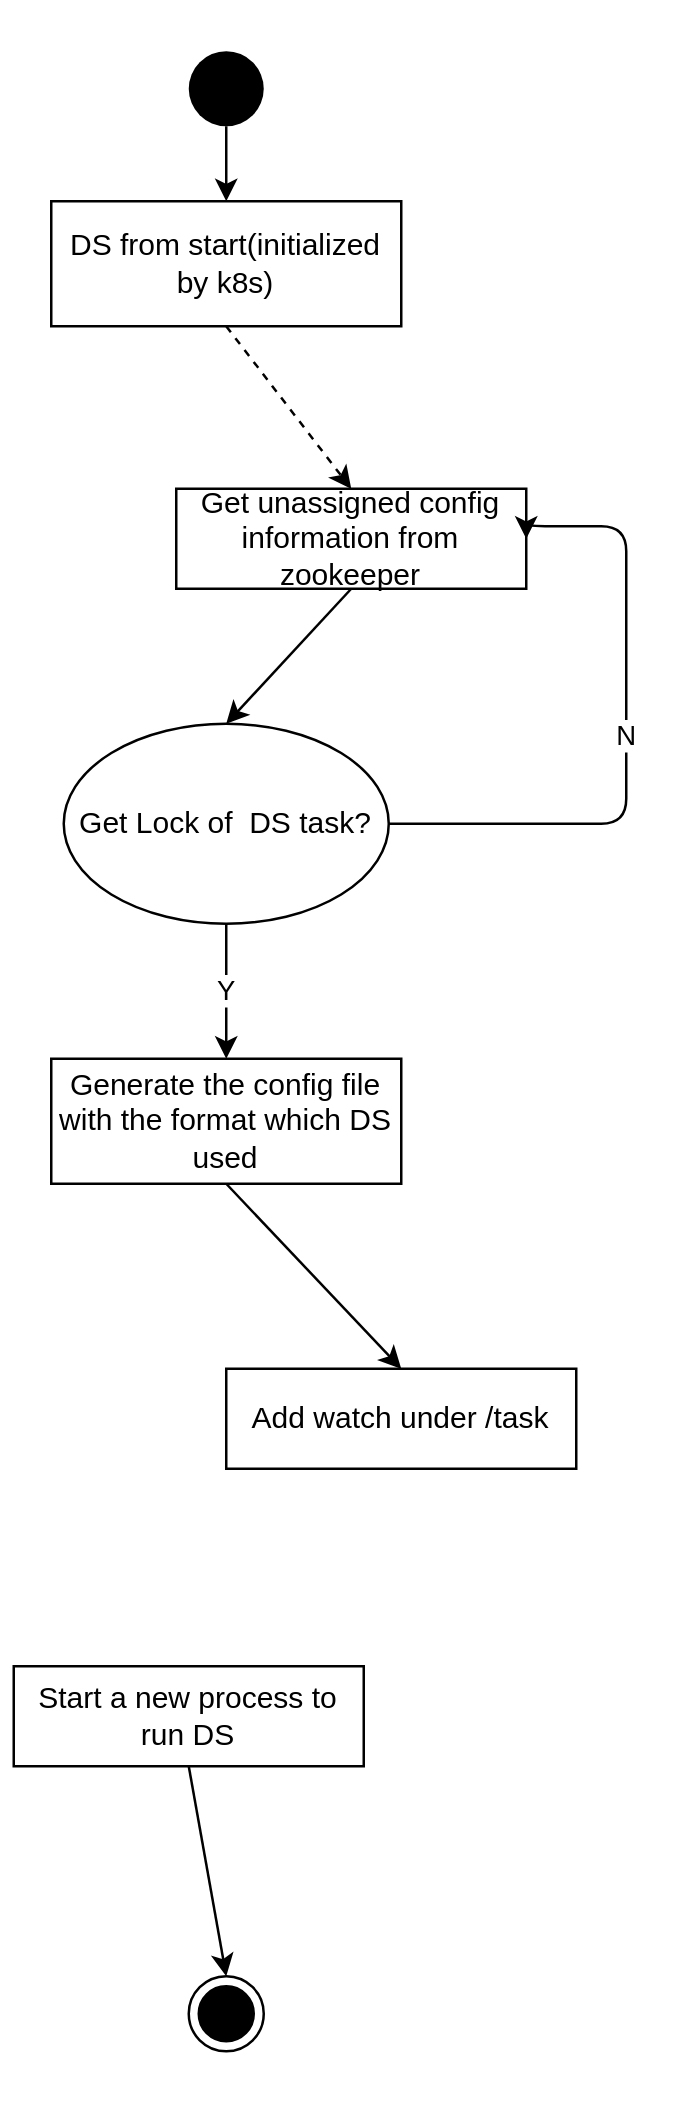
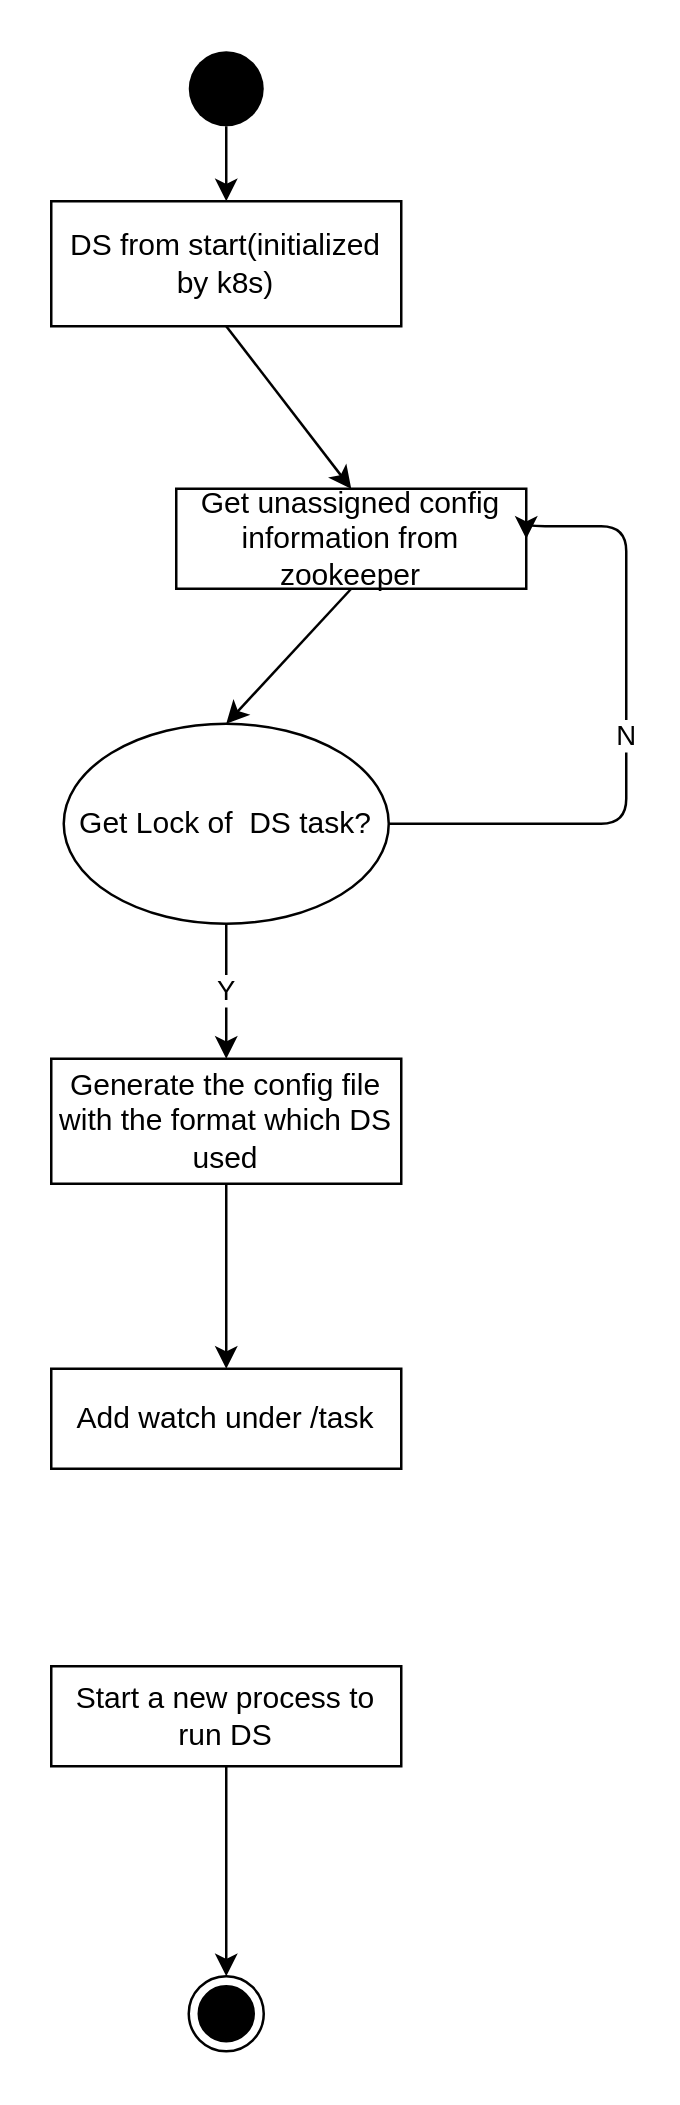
  <mxCell id="0" />
  <mxCell id="1" parent="0" />
  <mxCell id="2" value="" style="ellipse;fillColor=#000000;strokeColor=none;" vertex="1" parent="1"><mxGeometry x="75" y="20" width="30" height="30" as="geometry" /></mxCell>
  <mxCell id="3" value="DS from start(initialized by k8s)" style="text;align=center;verticalAlign=middle;dashed=0;fillColor=#ffffff;strokeColor=#000000;whiteSpace=wrap;" vertex="1" parent="1"><mxGeometry x="20" y="80" width="140" height="50" as="geometry" /></mxCell>
  <mxCell id="4" value="" style="endArrow=classic;html=1;entryX=0.5;entryY=0;entryDx=0;entryDy=0;exitX=0.5;exitY=1;exitDx=0;exitDy=0;" edge="1" parent="1" source="2" target="3"><mxGeometry width="50" height="50" relative="1" as="geometry"><mxPoint x="320" y="-40" as="sourcePoint" /><mxPoint x="370" y="-90" as="targetPoint" /></mxGeometry></mxCell>
  <mxCell id="5" value="Get unassigned config information from zookeeper" style="text;align=center;verticalAlign=middle;dashed=0;fillColor=#ffffff;strokeColor=#000000;whiteSpace=wrap;" vertex="1" parent="1"><mxGeometry x="70" y="195" width="140" height="40" as="geometry" /></mxCell>
- <mxCell id="6" value="" style="endArrow=classic;html=1;entryX=0.5;entryY=0;entryDx=0;entryDy=0;exitX=0.5;exitY=1;exitDx=0;exitDy=0;dashed=1;" edge="1" parent="1" source="3" target="5"><mxGeometry width="50" height="50" relative="1" as="geometry"><mxPoint x="320" y="-40" as="sourcePoint" /><mxPoint x="370" y="-90" as="targetPoint" /></mxGeometry></mxCell>
+ <mxCell id="6" value="" style="endArrow=classic;html=1;entryX=0.5;entryY=0;entryDx=0;entryDy=0;exitX=0.5;exitY=1;exitDx=0;exitDy=0;" edge="1" parent="1" source="3" target="5"><mxGeometry width="50" height="50" relative="1" as="geometry"><mxPoint x="320" y="-40" as="sourcePoint" /><mxPoint x="370" y="-90" as="targetPoint" /></mxGeometry></mxCell>
  <mxCell id="7" value="Generate the config file with the format which DS used" style="text;align=center;verticalAlign=middle;dashed=0;fillColor=#ffffff;strokeColor=#000000;whiteSpace=wrap;" vertex="1" parent="1"><mxGeometry x="20" y="423" width="140" height="50" as="geometry" /></mxCell>
  <mxCell id="8" value="" style="endArrow=classic;html=1;entryX=0.5;entryY=0;entryDx=0;entryDy=0;exitX=0.5;exitY=1;exitDx=0;exitDy=0;" edge="1" parent="1" source="5" target="13"><mxGeometry width="50" height="50" relative="1" as="geometry"><mxPoint x="310" y="410" as="sourcePoint" /><mxPoint x="360" y="360" as="targetPoint" /></mxGeometry></mxCell>
- <mxCell id="9" value="Start a new process to run DS" style="text;align=center;verticalAlign=middle;dashed=0;fillColor=#ffffff;strokeColor=#000000;whiteSpace=wrap;" vertex="1" parent="1"><mxGeometry x="5" y="666" width="140" height="40" as="geometry" /></mxCell>
+ <mxCell id="9" value="Start a new process to run DS" style="text;align=center;verticalAlign=middle;dashed=0;fillColor=#ffffff;strokeColor=#000000;whiteSpace=wrap;" vertex="1" parent="1"><mxGeometry x="20" y="666" width="140" height="40" as="geometry" /></mxCell>
  <mxCell id="10" value="" style="endArrow=classic;html=1;entryX=0.5;entryY=0;entryDx=0;entryDy=0;exitX=0.5;exitY=1;exitDx=0;exitDy=0;" edge="1" parent="1" source="7" target="15"><mxGeometry width="50" height="50" relative="1" as="geometry"><mxPoint x="310" y="558" as="sourcePoint" /><mxPoint x="360" y="508" as="targetPoint" /></mxGeometry></mxCell>
  <mxCell id="11" value="" style="ellipse;html=1;shape=endState;fillColor=#000000;strokeColor=#000000;" vertex="1" parent="1"><mxGeometry x="75" y="790" width="30" height="30" as="geometry" /></mxCell>
  <mxCell id="12" value="" style="endArrow=classic;html=1;entryX=0.5;entryY=0;entryDx=0;entryDy=0;exitX=0.5;exitY=1;exitDx=0;exitDy=0;" edge="1" parent="1" source="9" target="11"><mxGeometry width="50" height="50" relative="1" as="geometry"><mxPoint x="310" y="700" as="sourcePoint" /><mxPoint x="360" y="650" as="targetPoint" /></mxGeometry></mxCell>
  <mxCell id="13" value="Get Lock of&amp;nbsp; DS task?" style="ellipse;whiteSpace=wrap;html=1;" vertex="1" parent="1"><mxGeometry x="25" y="289" width="130" height="80" as="geometry" /></mxCell>
  <mxCell id="14" value="Y" style="endArrow=classic;html=1;exitX=0.5;exitY=1;exitDx=0;exitDy=0;" edge="1" parent="1" source="13" target="7"><mxGeometry width="50" height="50" relative="1" as="geometry"><mxPoint x="100" y="240" as="sourcePoint" /><mxPoint x="100" y="300" as="targetPoint" /></mxGeometry></mxCell>
- <mxCell id="15" value="Add watch under /task" style="text;align=center;verticalAlign=middle;dashed=0;fillColor=#ffffff;strokeColor=#000000;whiteSpace=wrap;" vertex="1" parent="1"><mxGeometry x="90" y="547" width="140" height="40" as="geometry" /></mxCell>
+ <mxCell id="15" value="Add watch under /task" style="text;align=center;verticalAlign=middle;dashed=0;fillColor=#ffffff;strokeColor=#000000;whiteSpace=wrap;" vertex="1" parent="1"><mxGeometry x="20" y="547" width="140" height="40" as="geometry" /></mxCell>
  <mxCell id="16" value="N" style="endArrow=classic;html=1;exitX=1;exitY=0.5;exitDx=0;exitDy=0;entryX=1;entryY=0.5;entryDx=0;entryDy=0;edgeStyle=orthogonalEdgeStyle;elbow=vertical;" edge="1" parent="1" source="13" target="5"><mxGeometry width="50" height="50" relative="1" as="geometry"><mxPoint x="100" y="240" as="sourcePoint" /><mxPoint x="220" y="330" as="targetPoint" /><Array as="points"><mxPoint x="250" y="329" /><mxPoint x="250" y="210" /></Array></mxGeometry></mxCell>
